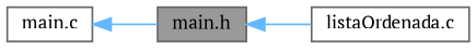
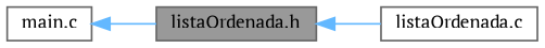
  digraph {
    fontname="PT Serif"
    rankdir=LR
    node [color=grey40 fillcolor=white fontname="PT Serif" fontsize=10 shape=box style=filled]
    edge [color=steelblue1 dir=back fontname="PT Serif" fontsize=10 labelfontname=Helvetica labelfontsize=10 style=solid]
-   n1 [color=gray40 fillcolor=grey60 fontcolor=black height=0.2 label="main.h" width=0.4]
+   n1 [color=gray40 fillcolor=grey60 fontcolor=black height=0.2 label="listaOrdenada.h" width=0.4]
    n2 [height=0.2 label="listaOrdenada.c" width=0.4]
    n3 [height=0.2 label="main.c" width=0.4]
    n1 -> n2
    n3 -> n1
  }
